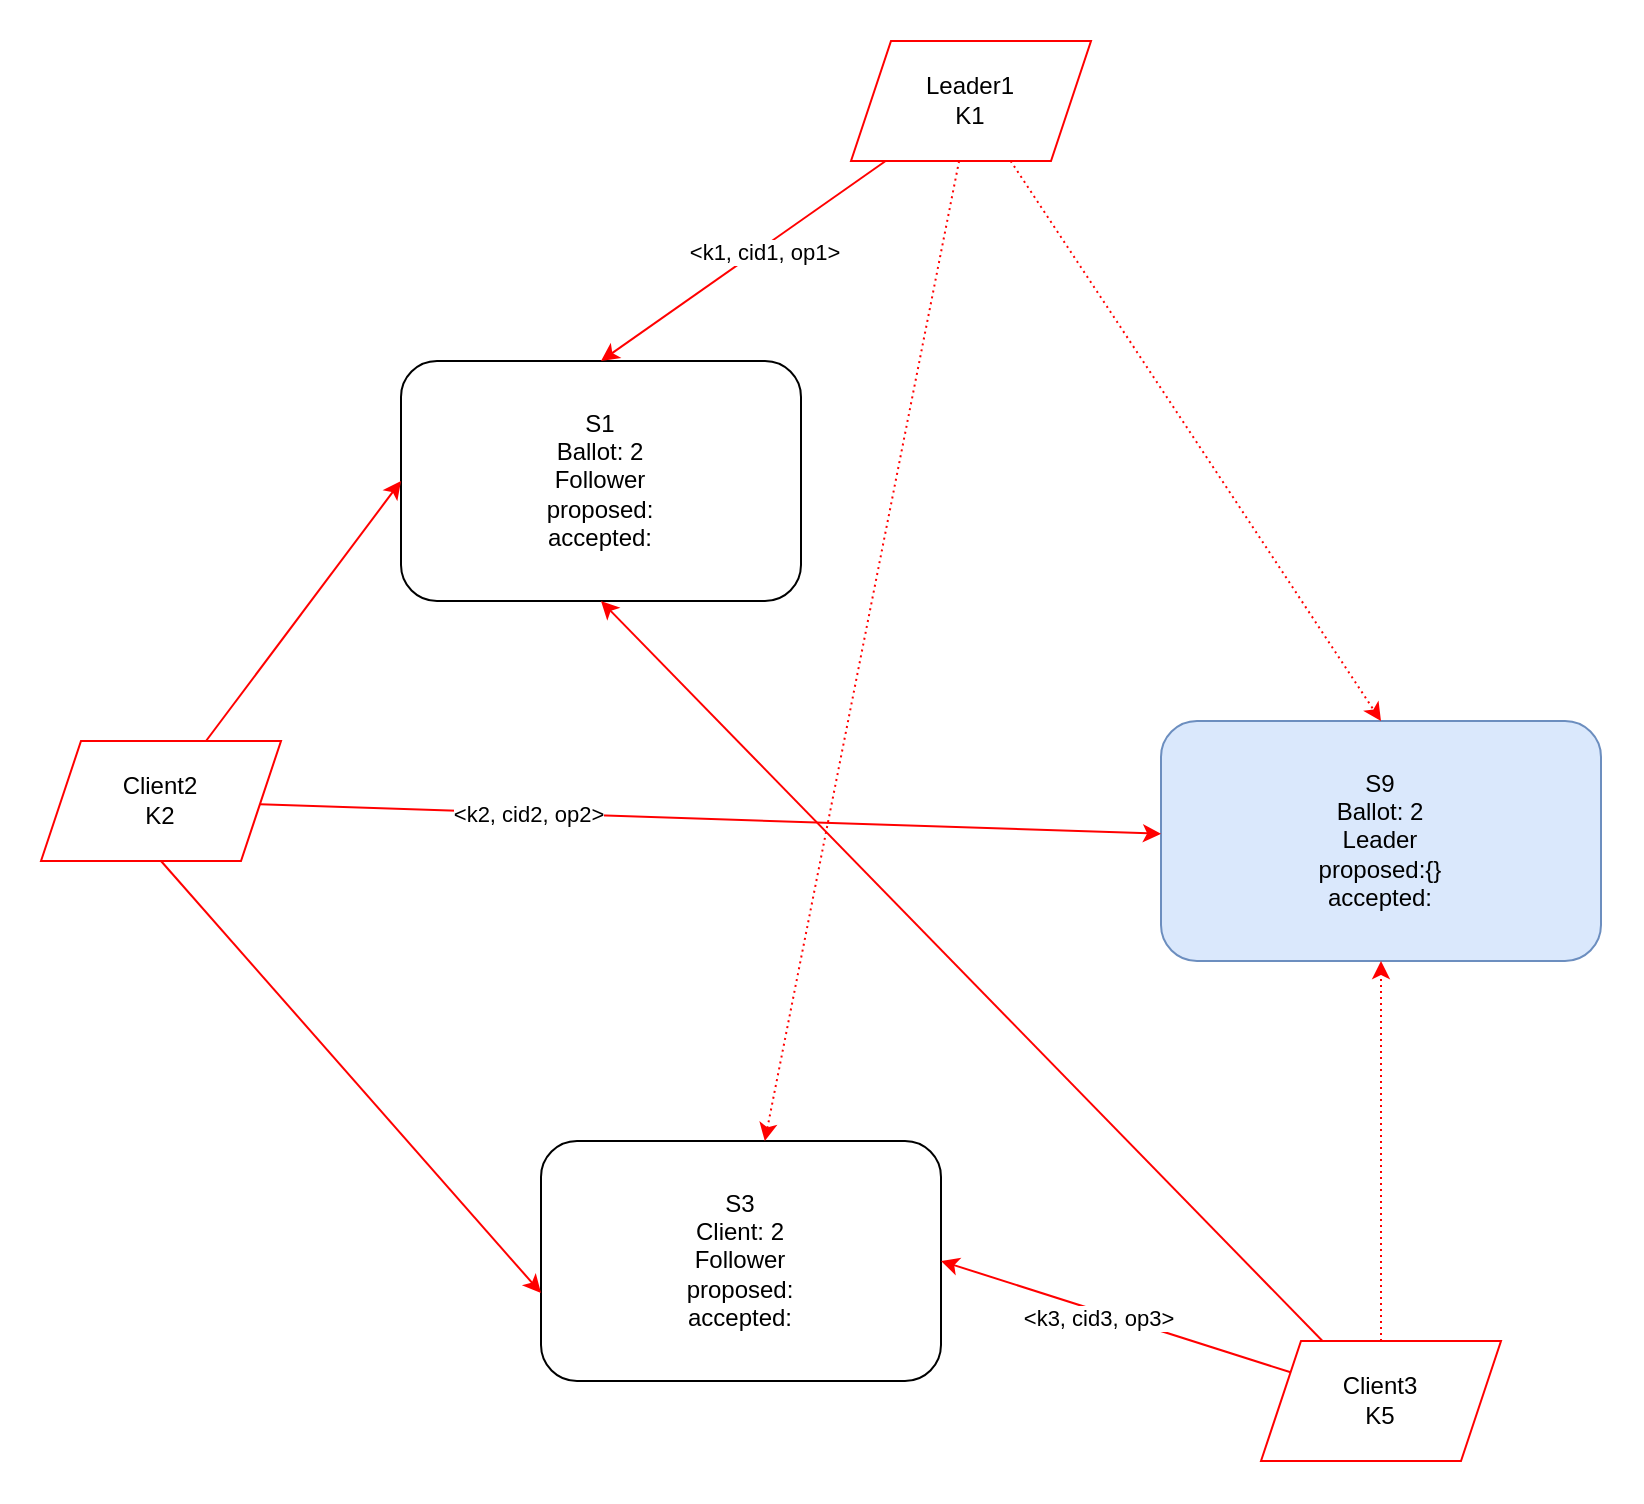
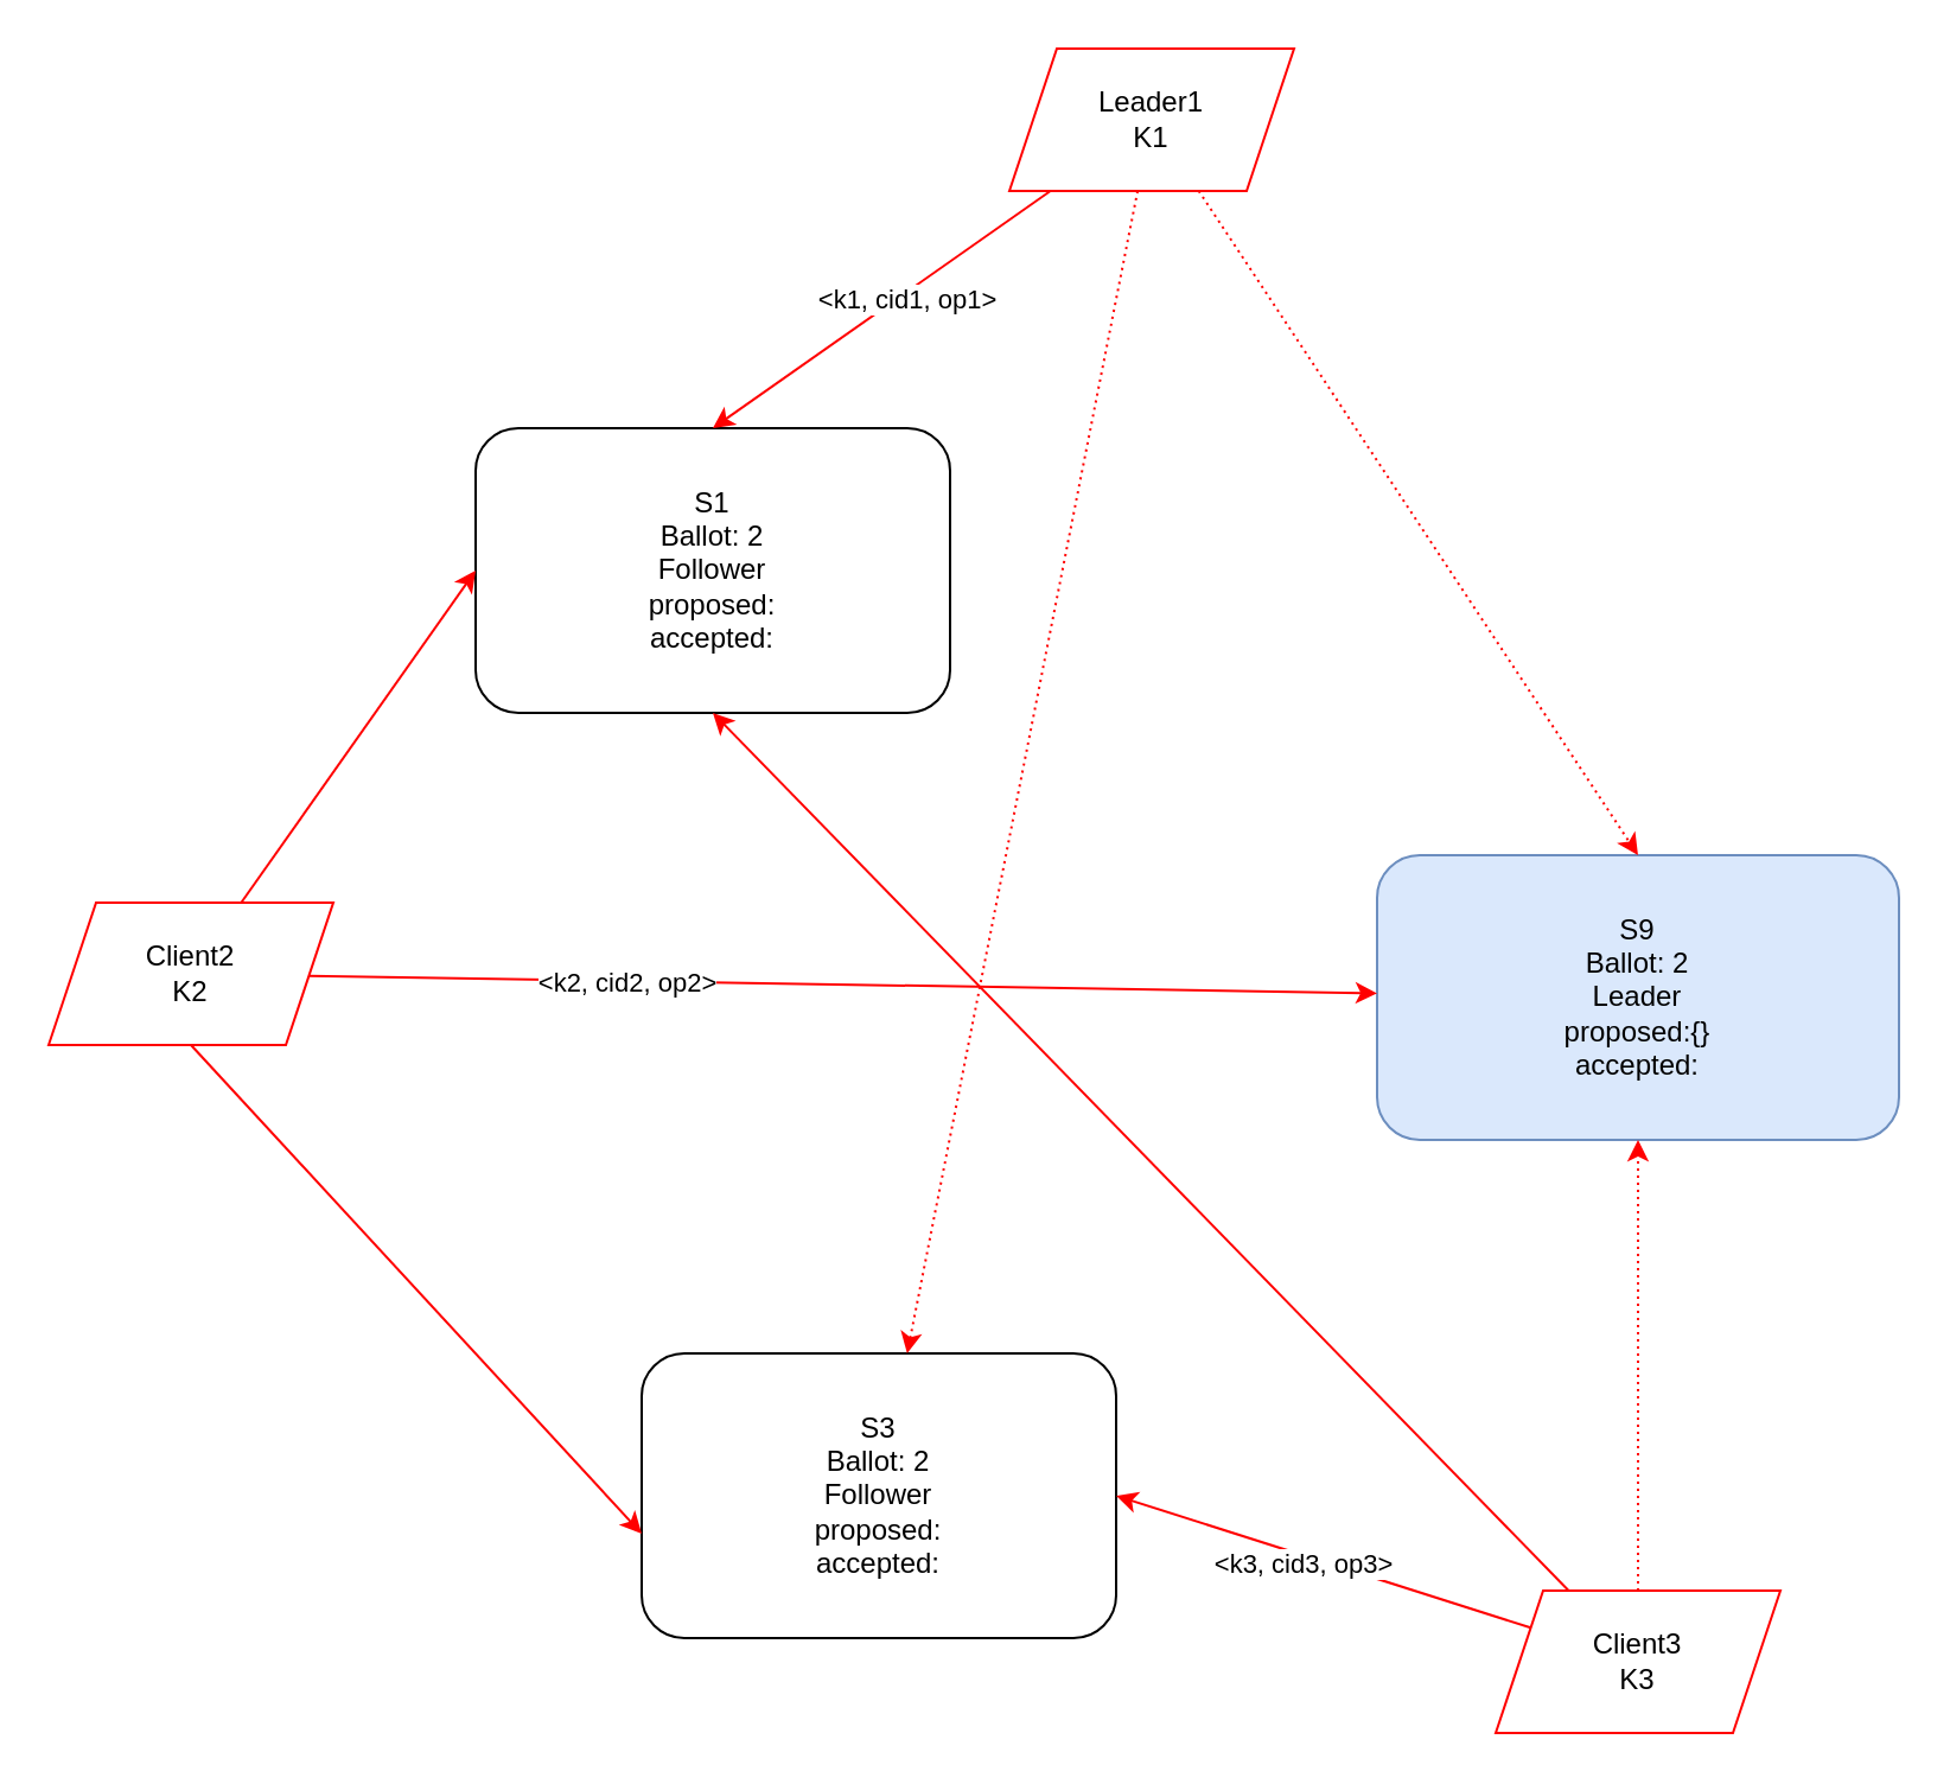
  <mxCell id="0" />
  <mxCell id="1" parent="0" />
  <mxCell id="2" value="S9&lt;br&gt;Ballot: 2&lt;br&gt;Leader&lt;br&gt;proposed:{}&lt;br&gt;accepted:" style="rounded=1;whiteSpace=wrap;html=1;fillColor=#dae8fc;strokeColor=#6c8ebf;" vertex="1" parent="1"><mxGeometry x="580" y="360" width="220" height="120" as="geometry" /></mxCell>
  <mxCell id="3" value="S1&lt;br&gt;Ballot: 2&lt;br&gt;Follower&lt;br&gt;proposed:&lt;br&gt;accepted:" style="rounded=1;whiteSpace=wrap;html=1;" vertex="1" parent="1"><mxGeometry x="200" y="180" width="200" height="120" as="geometry" /></mxCell>
- <mxCell id="4" value="S3&lt;br&gt;Client: 2&lt;br&gt;Follower&lt;br&gt;proposed:&lt;br&gt;accepted:" style="rounded=1;whiteSpace=wrap;html=1;" vertex="1" parent="1"><mxGeometry x="270" y="570" width="200" height="120" as="geometry" /></mxCell>
+ <mxCell id="4" value="S3&lt;br&gt;Ballot: 2&lt;br&gt;Follower&lt;br&gt;proposed:&lt;br&gt;accepted:" style="rounded=1;whiteSpace=wrap;html=1;" vertex="1" parent="1"><mxGeometry x="270" y="570" width="200" height="120" as="geometry" /></mxCell>
  <mxCell id="5" style="rounded=0;orthogonalLoop=1;jettySize=auto;html=1;entryX=0.5;entryY=0;entryDx=0;entryDy=0;strokeColor=#FF0000;" edge="1" parent="1" source="9" target="3"><mxGeometry relative="1" as="geometry" /></mxCell>
  <mxCell id="6" value="&amp;lt;k1, cid1, op1&amp;gt;" style="edgeLabel;html=1;align=center;verticalAlign=middle;resizable=0;points=[];" vertex="1" connectable="0" parent="5"><mxGeometry x="-0.129" y="2" relative="1" as="geometry"><mxPoint as="offset" /></mxGeometry></mxCell>
  <mxCell id="7" style="rounded=0;orthogonalLoop=1;jettySize=auto;html=1;entryX=0.5;entryY=0;entryDx=0;entryDy=0;dashed=1;dashPattern=1 2;strokeColor=#FF0000;" edge="1" parent="1" source="9" target="2"><mxGeometry relative="1" as="geometry" /></mxCell>
  <mxCell id="8" style="rounded=0;orthogonalLoop=1;jettySize=auto;html=1;dashed=1;dashPattern=1 2;strokeColor=#FF0000;" edge="1" parent="1" source="9" target="4"><mxGeometry relative="1" as="geometry" /></mxCell>
  <mxCell id="9" value="Leader1&lt;br&gt;K1" style="shape=parallelogram;perimeter=parallelogramPerimeter;whiteSpace=wrap;html=1;fixedSize=1;strokeColor=#FF0000;" vertex="1" parent="1"><mxGeometry x="425" y="20" width="120" height="60" as="geometry" /></mxCell>
  <mxCell id="10" style="rounded=0;orthogonalLoop=1;jettySize=auto;html=1;strokeColor=#FF0000;" edge="1" parent="1" source="13" target="2"><mxGeometry relative="1" as="geometry" /></mxCell>
  <mxCell id="11" value="&amp;lt;k2, cid2, op2&amp;gt;" style="edgeLabel;html=1;align=center;verticalAlign=middle;resizable=0;points=[];" vertex="1" connectable="0" parent="10"><mxGeometry x="-0.404" relative="1" as="geometry"><mxPoint as="offset" /></mxGeometry></mxCell>
  <mxCell id="12" style="rounded=0;orthogonalLoop=1;jettySize=auto;html=1;entryX=0;entryY=0.5;entryDx=0;entryDy=0;strokeColor=#FF0000;" edge="1" parent="1" source="13" target="3"><mxGeometry relative="1" as="geometry" /></mxCell>
- <mxCell id="13" value="Client2&lt;br&gt;K2" style="shape=parallelogram;perimeter=parallelogramPerimeter;whiteSpace=wrap;html=1;fixedSize=1;strokeColor=#FF0000;" vertex="1" parent="1"><mxGeometry x="20" y="370" width="120" height="60" as="geometry" /></mxCell>
+ <mxCell id="13" value="Client2&lt;br&gt;K2" style="shape=parallelogram;perimeter=parallelogramPerimeter;whiteSpace=wrap;html=1;fixedSize=1;strokeColor=#FF0000;" vertex="1" parent="1"><mxGeometry x="20" y="380" width="120" height="60" as="geometry" /></mxCell>
  <mxCell id="14" style="edgeStyle=orthogonalEdgeStyle;rounded=0;orthogonalLoop=1;jettySize=auto;html=1;entryX=0.5;entryY=1;entryDx=0;entryDy=0;dashed=1;dashPattern=1 2;strokeColor=#FF0000;" edge="1" parent="1" source="18" target="2"><mxGeometry relative="1" as="geometry" /></mxCell>
  <mxCell id="15" style="rounded=0;orthogonalLoop=1;jettySize=auto;html=1;entryX=1;entryY=0.5;entryDx=0;entryDy=0;strokeColor=#FF0000;" edge="1" parent="1" source="18" target="4"><mxGeometry relative="1" as="geometry" /></mxCell>
  <mxCell id="16" value="&amp;lt;k3, cid3, op3&amp;gt;" style="edgeLabel;html=1;align=center;verticalAlign=middle;resizable=0;points=[];" vertex="1" connectable="0" parent="15"><mxGeometry x="0.087" y="3" relative="1" as="geometry"><mxPoint as="offset" /></mxGeometry></mxCell>
  <mxCell id="17" style="rounded=0;orthogonalLoop=1;jettySize=auto;html=1;entryX=0.5;entryY=1;entryDx=0;entryDy=0;dashed=0;dashPattern=1 2;strokeColor=#FF0000;" edge="1" parent="1" source="18" target="3"><mxGeometry relative="1" as="geometry" /></mxCell>
- <mxCell id="18" value="Client3&lt;br&gt;K5" style="shape=parallelogram;perimeter=parallelogramPerimeter;whiteSpace=wrap;html=1;fixedSize=1;strokeColor=#FF0000;" vertex="1" parent="1"><mxGeometry x="630" y="670" width="120" height="60" as="geometry" /></mxCell>
+ <mxCell id="18" value="Client3&lt;br&gt;K3" style="shape=parallelogram;perimeter=parallelogramPerimeter;whiteSpace=wrap;html=1;fixedSize=1;strokeColor=#FF0000;" vertex="1" parent="1"><mxGeometry x="630" y="670" width="120" height="60" as="geometry" /></mxCell>
  <mxCell id="19" style="rounded=0;orthogonalLoop=1;jettySize=auto;html=1;entryX=0;entryY=0.633;entryDx=0;entryDy=0;entryPerimeter=0;exitX=0.5;exitY=1;exitDx=0;exitDy=0;strokeColor=#FF0000;" edge="1" parent="1" source="13" target="4"><mxGeometry relative="1" as="geometry" /></mxCell>
